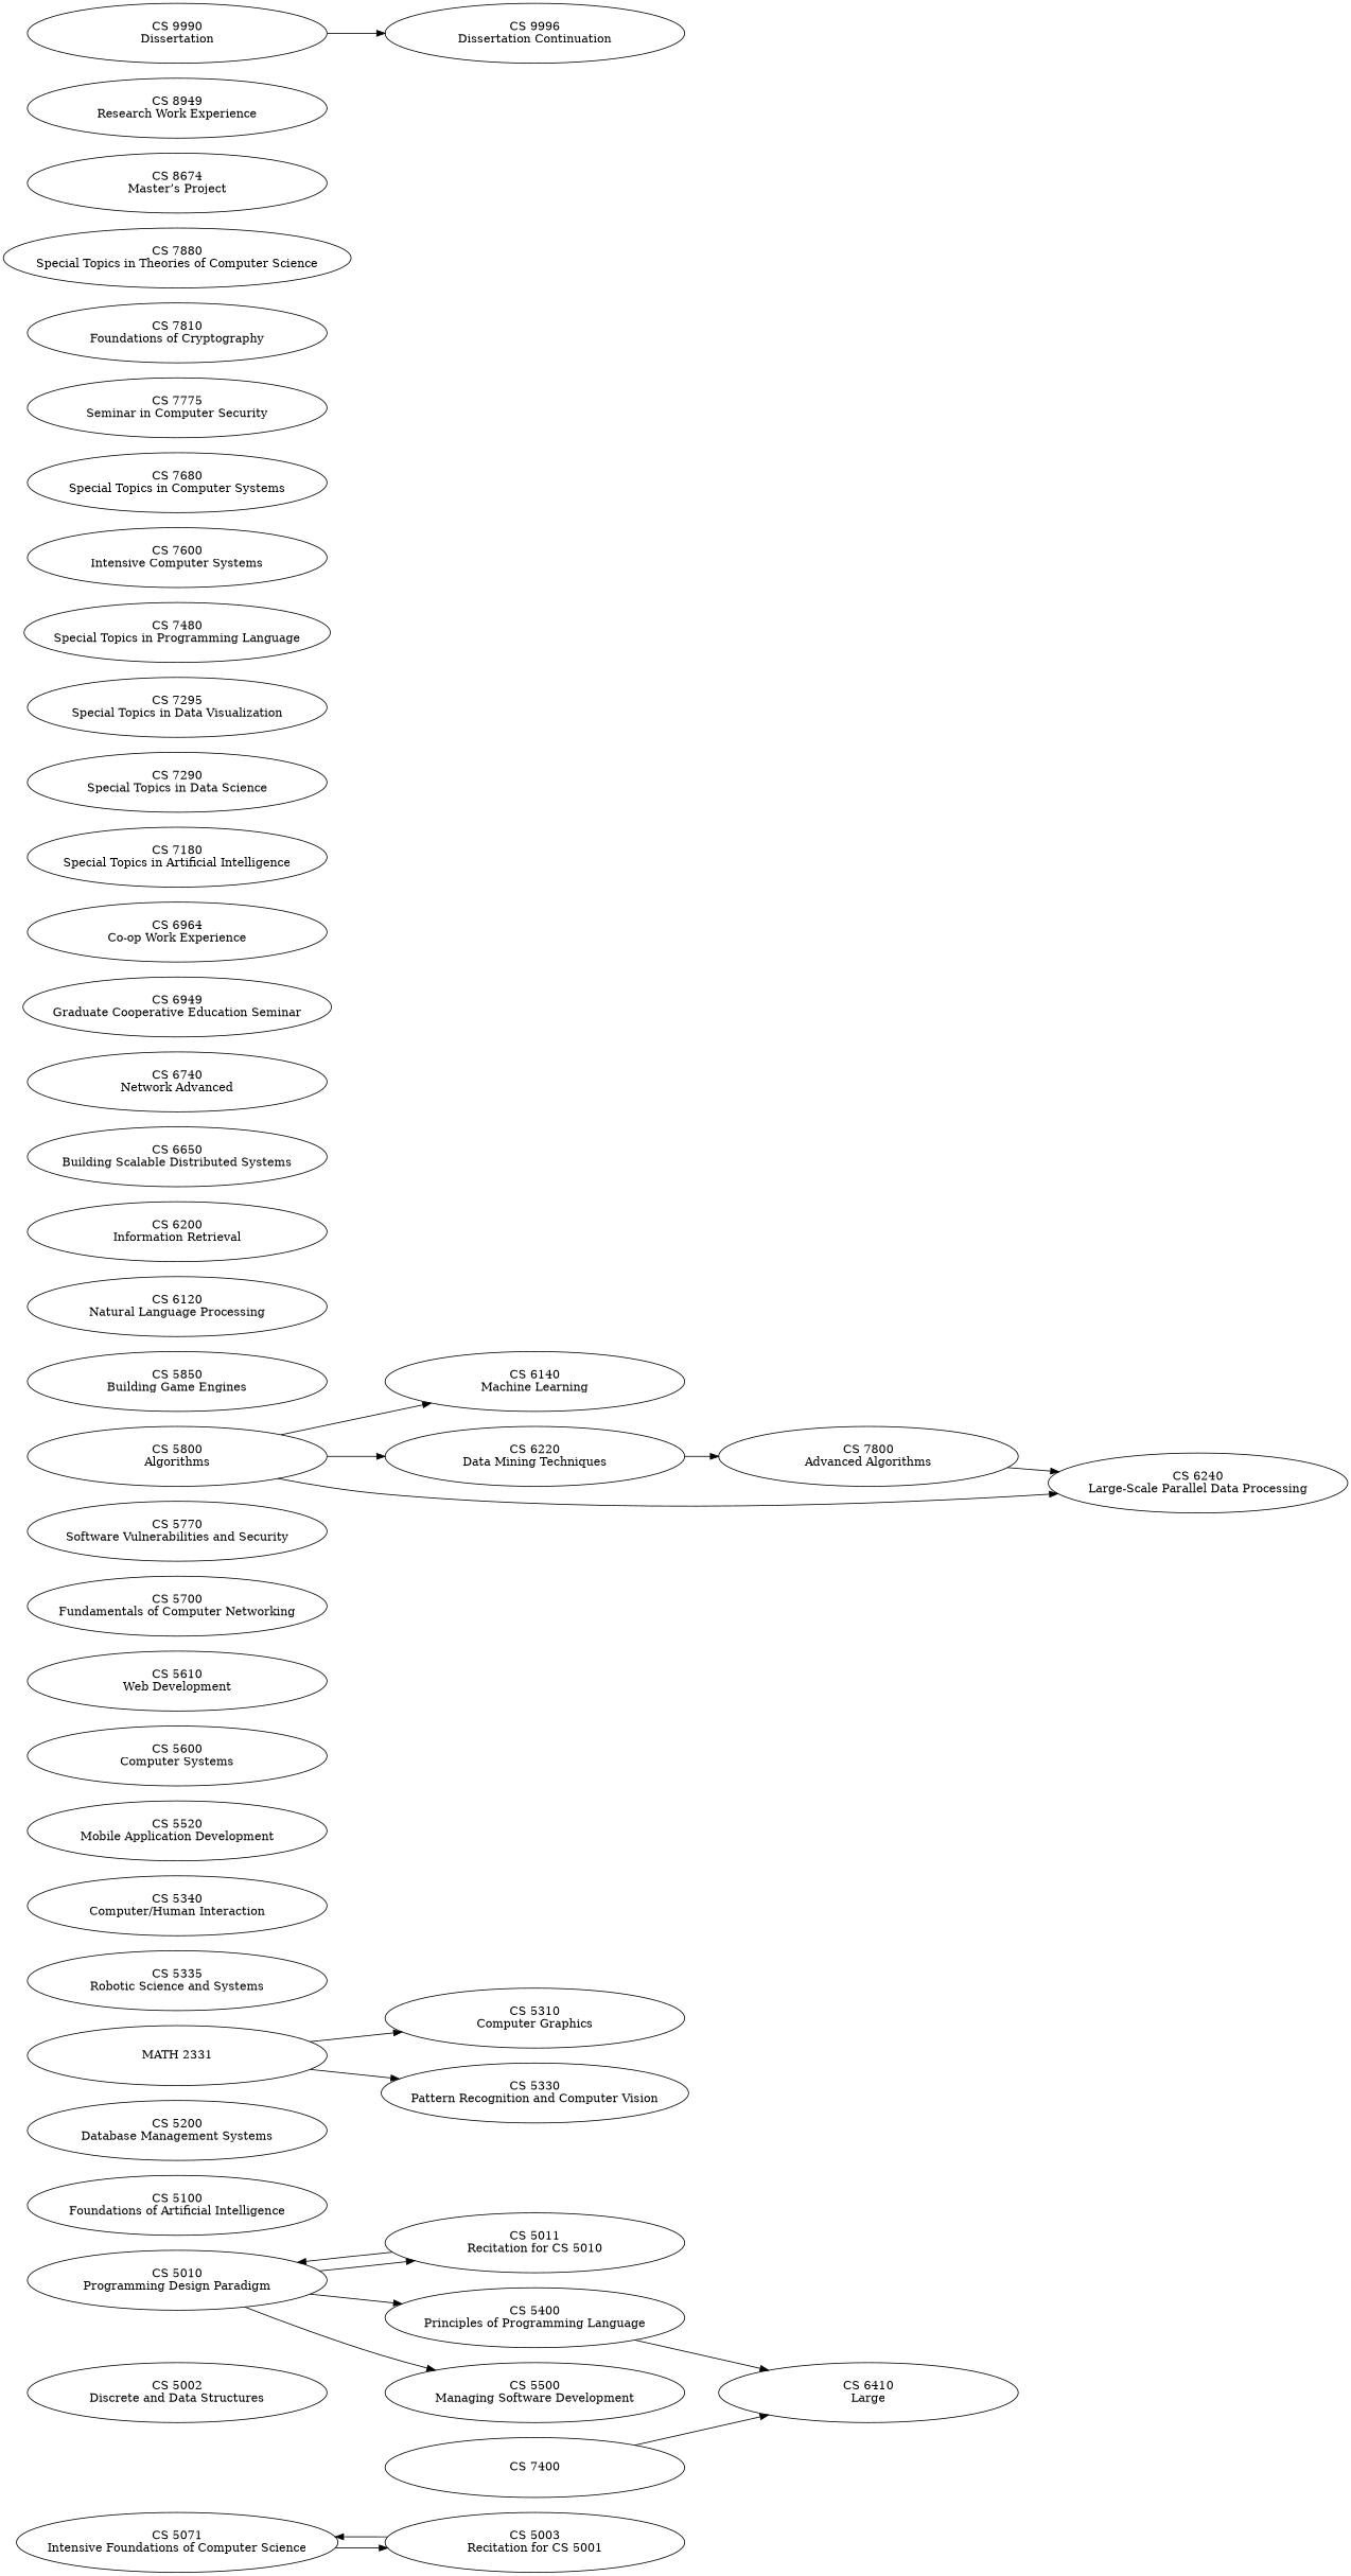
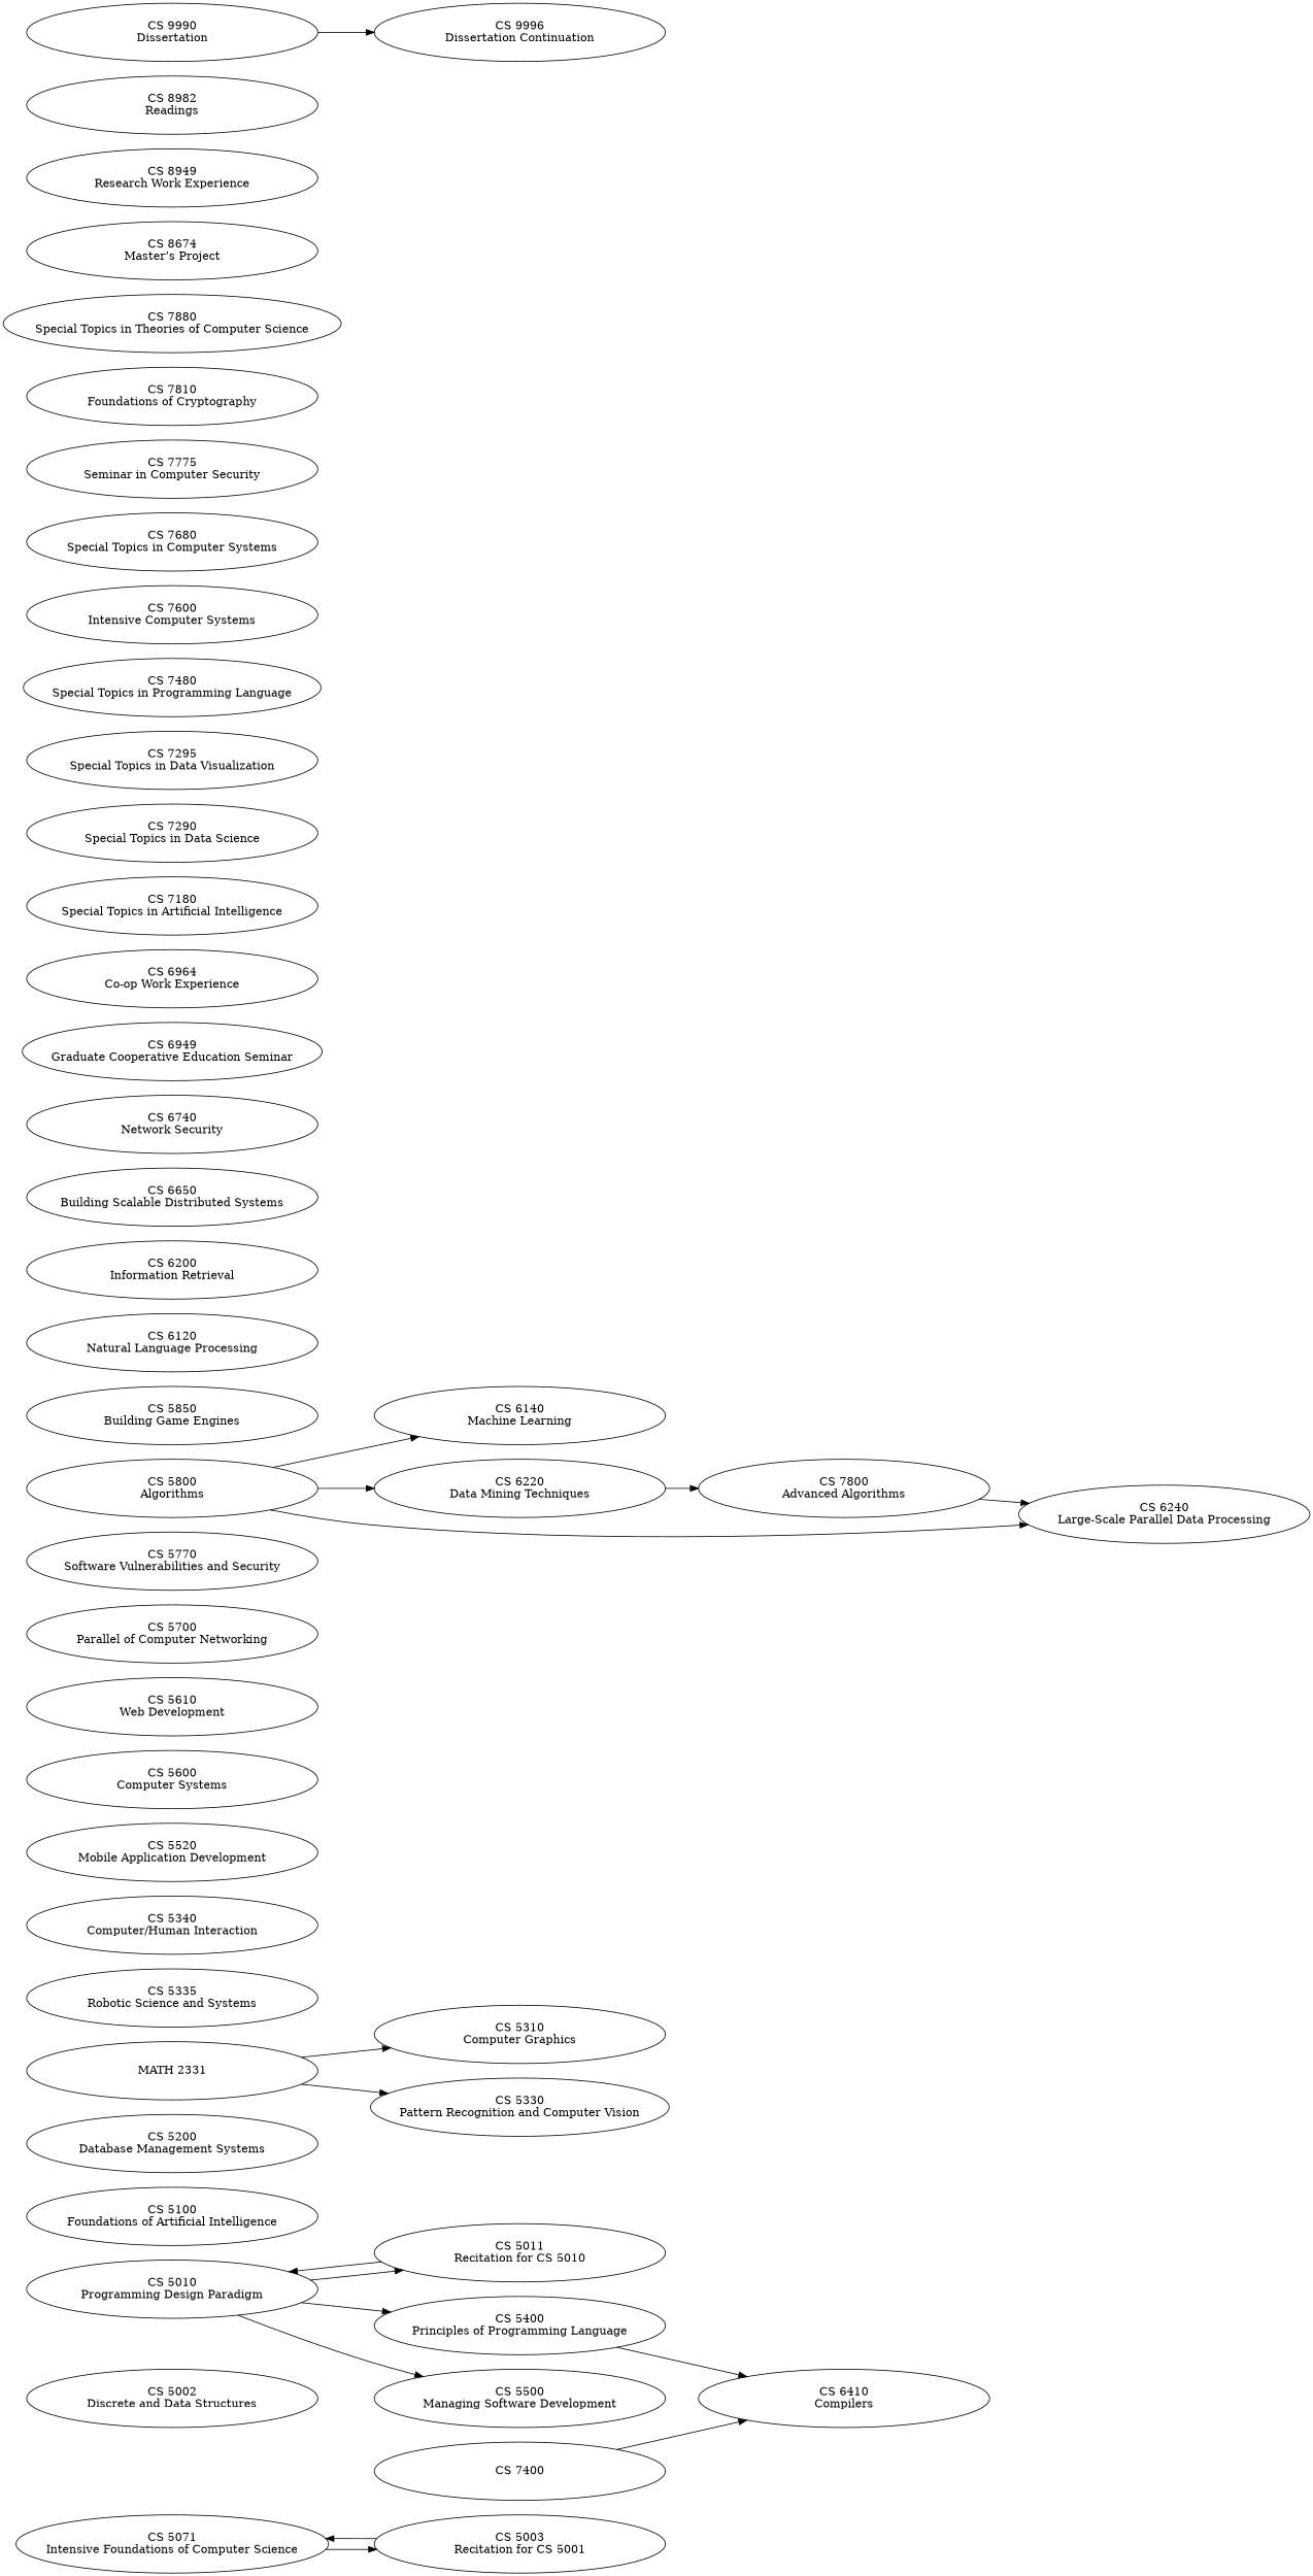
  digraph {
    rankdir=LR
    n1 [height=1 label="CS 5071\nIntensive Foundations of Computer Science" width=5]
    n2 [height=1 label="CS 5003\nRecitation for CS 5001" width=5]
    n3 [height=1 label="CS 5002\nDiscrete and Data Structures" width=5]
    n4 [height=1 label="CS 5010\nProgramming Design Paradigm" width=5]
    n5 [height=1 label="CS 5011\nRecitation for CS 5010" width=5]
    n6 [height=1 label="CS 5400\nPrinciples of Programming Language" width=5]
    n7 [height=1 label="CS 5500\nManaging Software Development" width=5]
-   n8 [height=1 label="CS 6410\nLarge" width=5]
+   n8 [height=1 label="CS 6410\nCompilers" width=5]
    n9 [height=1 label="CS 5100\nFoundations of Artificial Intelligence" width=5]
    n10 [height=1 label="CS 5200\nDatabase Management Systems" width=5]
    n11 [height=1 label="CS 5310\nComputer Graphics" width=5]
    n12 [height=1 label="CS 5330\nPattern Recognition and Computer Vision" width=5]
    n13 [height=1 label="CS 5335\nRobotic Science and Systems" width=5]
    n14 [height=1 label="CS 5340\nComputer/Human Interaction" width=5]
    n15 [height=1 label="CS 5520\nMobile Application Development" width=5]
    n16 [height=1 label="CS 5600\nComputer Systems" width=5]
    n17 [height=1 label="CS 5610\nWeb Development" width=5]
-   n18 [height=1 label="CS 5700\nFundamentals of Computer Networking" width=5]
+   n18 [height=1 label="CS 5700\nParallel of Computer Networking" width=5]
    n19 [height=1 label="CS 5770\nSoftware Vulnerabilities and Security" width=5]
    n20 [height=1 label="CS 5800\nAlgorithms" width=5]
    n21 [height=1 label="CS 6140\nMachine Learning" width=5]
    n22 [height=1 label="CS 6220\nData Mining Techniques" width=5]
    n23 [height=1 label="CS 6240\nLarge-Scale Parallel Data Processing" width=5]
    n24 [height=1 label="CS 7800\nAdvanced Algorithms" width=5]
    n25 [height=1 label="CS 5850\nBuilding Game Engines" width=5]
    n26 [height=1 label="CS 6120\nNatural Language Processing" width=5]
    n27 [height=1 label="CS 6200\nInformation Retrieval" width=5]
    n28 [height=1 label="CS 6650\nBuilding Scalable Distributed Systems" width=5]
-   n29 [height=1 label="CS 6740\nNetwork Advanced" width=5]
+   n29 [height=1 label="CS 6740\nNetwork Security" width=5]
    n30 [height=1 label="CS 6949\nGraduate Cooperative Education Seminar" width=5]
    n31 [height=1 label="CS 6964\nCo-op Work Experience" width=5]
    n32 [height=1 label="CS 7180\nSpecial Topics in Artificial Intelligence" width=5]
    n33 [height=1 label="CS 7290\nSpecial Topics in Data Science" width=5]
    n34 [height=1 label="CS 7295\nSpecial Topics in Data Visualization" width=5]
    n35 [height=1 label="CS 7400\n" width=5]
    n36 [height=1 label="CS 7480\nSpecial Topics in Programming Language" width=5]
    n37 [height=1 label="CS 7600\nIntensive Computer Systems" width=5]
    n38 [height=1 label="CS 7680\nSpecial Topics in Computer Systems" width=5]
    n39 [height=1 label="CS 7775\nSeminar in Computer Security" width=5]
    n40 [height=1 label="CS 7810\nFoundations of Cryptography" width=5]
    n41 [height=1 label="CS 7880\nSpecial Topics in Theories of Computer Science" width=5]
    n42 [height=1 label="CS 8674\nMaster’s Project" width=5]
    n43 [height=1 label="CS 8949\nResearch Work Experience" width=5]
+   n44 [height=1 label="CS 8982\nReadings" width=5]
    n45 [height=1 label="CS 9990\nDissertation" width=5]
    n46 [height=1 label="CS 9996\nDissertation Continuation" width=5]
    n47 [height=1 label="MATH 2331\n" width=5]
    n1 -> n2
    n2 -> n1
    n4 -> n5
    n4 -> n6
    n4 -> n7
    n5 -> n4
    n6 -> n8
    n20 -> n21
    n20 -> n22
    n20 -> n23
    n22 -> n24
    n24 -> n23
    n35 -> n8
    n45 -> n46
    n47 -> n11
    n47 -> n12
  }
